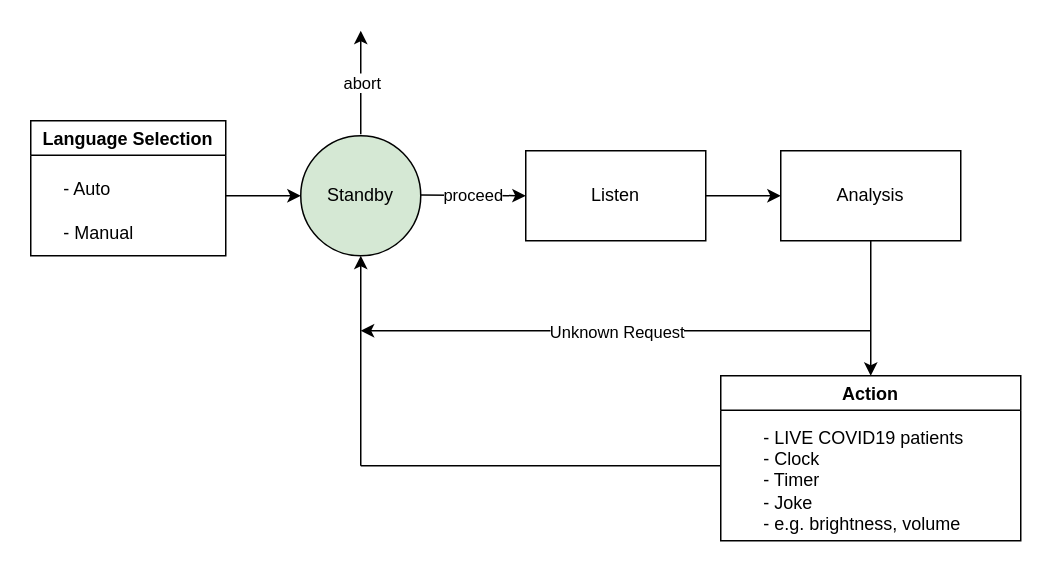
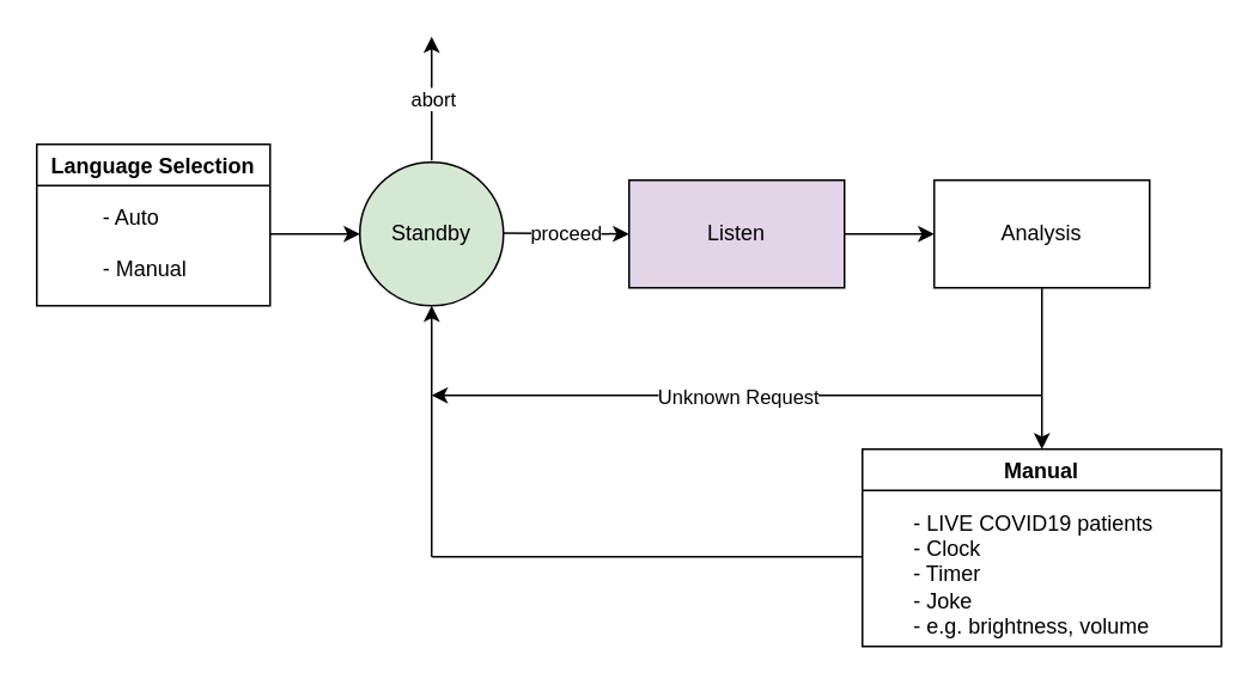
  <mxCell id="0" />
  <mxCell id="1" parent="0" />
  <mxCell id="2" value="Standby" style="ellipse;whiteSpace=wrap;html=1;aspect=fixed;fillColor=#d5e8d4;" parent="1" vertex="1"><mxGeometry x="200" y="90" width="80" height="80" as="geometry" /></mxCell>
  <mxCell id="3" value="" style="endArrow=classic;html=1;" parent="1" target="2" edge="1"><mxGeometry width="50" height="50" relative="1" as="geometry"><mxPoint x="150" y="130" as="sourcePoint" /><mxPoint x="200" y="80" as="targetPoint" /></mxGeometry></mxCell>
  <mxCell id="4" value="" style="endArrow=classic;html=1;" parent="1" edge="1"><mxGeometry relative="1" as="geometry"><mxPoint x="240" y="89" as="sourcePoint" /><mxPoint x="240" y="20" as="targetPoint" /><Array as="points"><mxPoint x="240" y="50" /></Array></mxGeometry></mxCell>
  <mxCell id="5" value="abort" style="edgeLabel;resizable=0;html=1;align=center;verticalAlign=middle;" parent="4" connectable="0" vertex="1"><mxGeometry relative="1" as="geometry" /></mxCell>
  <mxCell id="6" value="" style="endArrow=classic;html=1;" parent="1" edge="1"><mxGeometry relative="1" as="geometry"><mxPoint x="280" y="129.5" as="sourcePoint" /><mxPoint x="350" y="130" as="targetPoint" /></mxGeometry></mxCell>
  <mxCell id="7" value="proceed" style="edgeLabel;resizable=0;html=1;align=center;verticalAlign=middle;" parent="6" connectable="0" vertex="1"><mxGeometry relative="1" as="geometry" /></mxCell>
  <mxCell id="8" value="Language Selection" style="swimlane;" parent="1" vertex="1"><mxGeometry x="20" y="80" width="130" height="90" as="geometry" /></mxCell>
- <mxCell id="9" value="&lt;div style=&quot;text-align: left&quot;&gt;&lt;span&gt;- Auto&lt;/span&gt;&lt;/div&gt;&lt;div style=&quot;text-align: left&quot;&gt;&lt;span&gt;&lt;br&gt;&lt;/span&gt;&lt;/div&gt;&lt;div style=&quot;text-align: left&quot;&gt;&lt;span&gt;- Manual&lt;/span&gt;&lt;/div&gt;" style="text;html=1;align=center;verticalAlign=middle;resizable=0;points=[];autosize=1;strokeColor=none;" parent="1" vertex="1"><mxGeometry x="35" y="115" width="60" height="50" as="geometry" /></mxCell>
- <mxCell id="10" value="Listen" style="rounded=0;whiteSpace=wrap;html=1;" parent="1" vertex="1"><mxGeometry x="350" y="100" width="120" height="60" as="geometry" /></mxCell>
+ <mxCell id="9" value="&lt;div style=&quot;text-align: left&quot;&gt;&lt;span&gt;- Auto&lt;/span&gt;&lt;/div&gt;&lt;div style=&quot;text-align: left&quot;&gt;&lt;span&gt;&lt;br&gt;&lt;/span&gt;&lt;/div&gt;&lt;div style=&quot;text-align: left&quot;&gt;&lt;span&gt;- Manual&lt;/span&gt;&lt;/div&gt;" style="text;html=1;align=center;verticalAlign=middle;resizable=0;points=[];autosize=1;strokeColor=none;" parent="1" vertex="1"><mxGeometry x="50" y="110" width="60" height="50" as="geometry" /></mxCell>
+ <mxCell id="10" value="Listen" style="rounded=0;whiteSpace=wrap;html=1;fillColor=#e1d5e7;" parent="1" vertex="1"><mxGeometry x="350" y="100" width="120" height="60" as="geometry" /></mxCell>
  <mxCell id="11" value="" style="endArrow=classic;html=1;exitX=1;exitY=0.5;exitDx=0;exitDy=0;" parent="1" source="10" edge="1"><mxGeometry width="50" height="50" relative="1" as="geometry"><mxPoint x="450" y="290" as="sourcePoint" /><mxPoint x="520" y="130" as="targetPoint" /></mxGeometry></mxCell>
  <mxCell id="12" value="Analysis" style="rounded=0;whiteSpace=wrap;html=1;" parent="1" vertex="1"><mxGeometry x="520" y="100" width="120" height="60" as="geometry" /></mxCell>
  <mxCell id="13" value="" style="endArrow=classic;html=1;exitX=0.5;exitY=1;exitDx=0;exitDy=0;" parent="1" source="12" edge="1"><mxGeometry width="50" height="50" relative="1" as="geometry"><mxPoint x="450" y="290" as="sourcePoint" /><mxPoint x="580" y="250" as="targetPoint" /></mxGeometry></mxCell>
- <mxCell id="14" value="Action" style="swimlane;" parent="1" vertex="1"><mxGeometry x="480" y="250" width="200" height="110" as="geometry" /></mxCell>
+ <mxCell id="14" value="Manual" style="swimlane;" parent="1" vertex="1"><mxGeometry x="480" y="250" width="200" height="110" as="geometry" /></mxCell>
  <mxCell id="15" value="&lt;div style=&quot;text-align: left&quot;&gt;&lt;span&gt;- LIVE COVID19 patients&lt;/span&gt;&lt;/div&gt;&lt;div style=&quot;text-align: left&quot;&gt;&lt;span&gt;- Clock&lt;/span&gt;&lt;/div&gt;&lt;div style=&quot;text-align: left&quot;&gt;&lt;span&gt;- Timer&lt;/span&gt;&lt;/div&gt;&lt;div style=&quot;text-align: left&quot;&gt;&lt;span&gt;- Joke&lt;/span&gt;&lt;/div&gt;&lt;div style=&quot;text-align: left&quot;&gt;&lt;span&gt;- e.g. brightness, volume&lt;/span&gt;&lt;/div&gt;" style="text;html=1;align=center;verticalAlign=middle;resizable=0;points=[];autosize=1;strokeColor=none;" parent="14" vertex="1"><mxGeometry x="20" y="35" width="150" height="70" as="geometry" /></mxCell>
  <mxCell id="16" value="" style="endArrow=classic;html=1;entryX=0.5;entryY=1;entryDx=0;entryDy=0;" parent="1" edge="1" target="2"><mxGeometry width="50" height="50" relative="1" as="geometry"><mxPoint x="240" y="310" as="sourcePoint" /><mxPoint x="80" y="170" as="targetPoint" /></mxGeometry></mxCell>
  <mxCell id="17" value="" style="endArrow=none;html=1;" parent="1" edge="1"><mxGeometry width="50" height="50" relative="1" as="geometry"><mxPoint x="240" y="310" as="sourcePoint" /><mxPoint x="480" y="310" as="targetPoint" /></mxGeometry></mxCell>
  <mxCell id="18" value="" style="endArrow=classic;html=1;" parent="1" edge="1"><mxGeometry relative="1" as="geometry"><mxPoint x="580" y="220" as="sourcePoint" /><mxPoint x="240" y="220" as="targetPoint" /></mxGeometry></mxCell>
  <mxCell id="19" value="Unknown Request" style="edgeLabel;resizable=0;html=1;align=center;verticalAlign=middle;" parent="18" connectable="0" vertex="1"><mxGeometry relative="1" as="geometry" /></mxCell>
